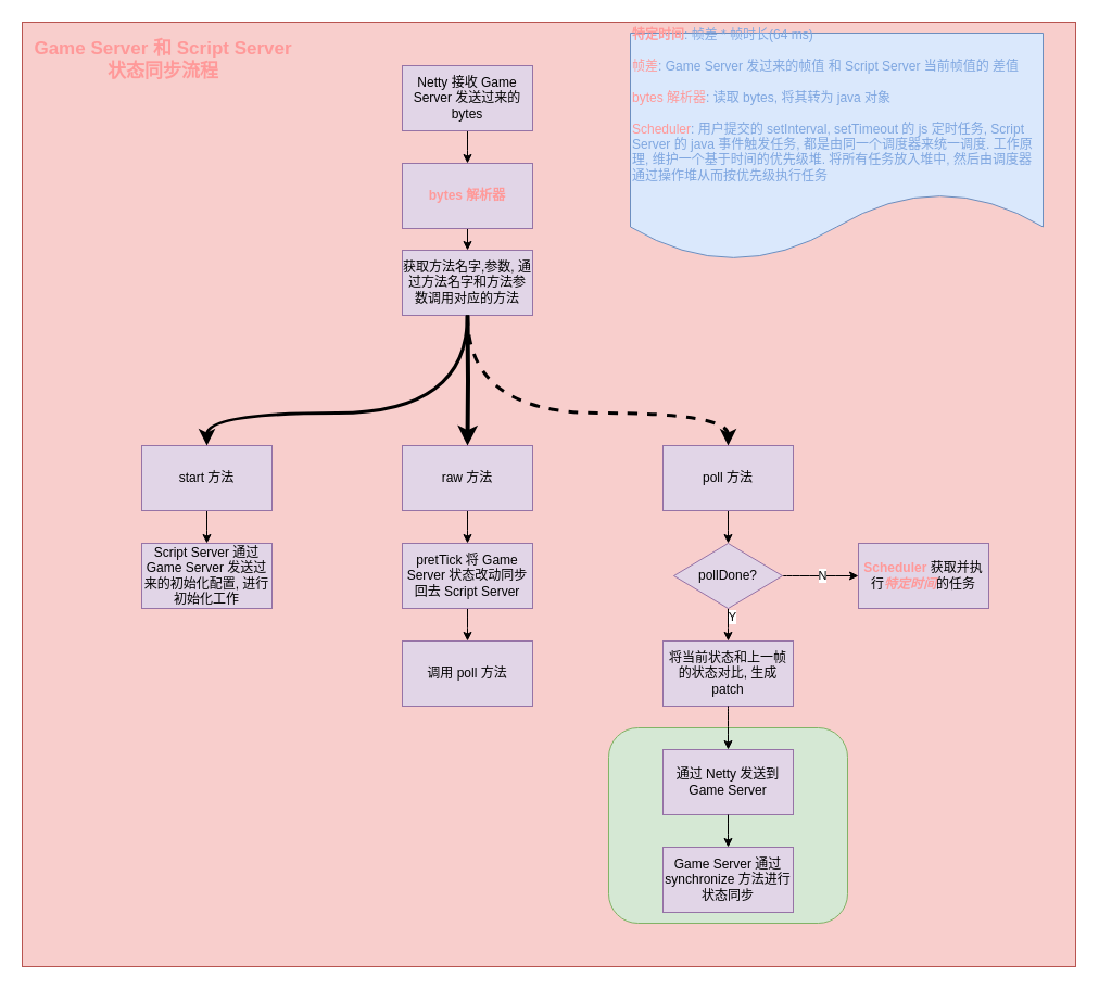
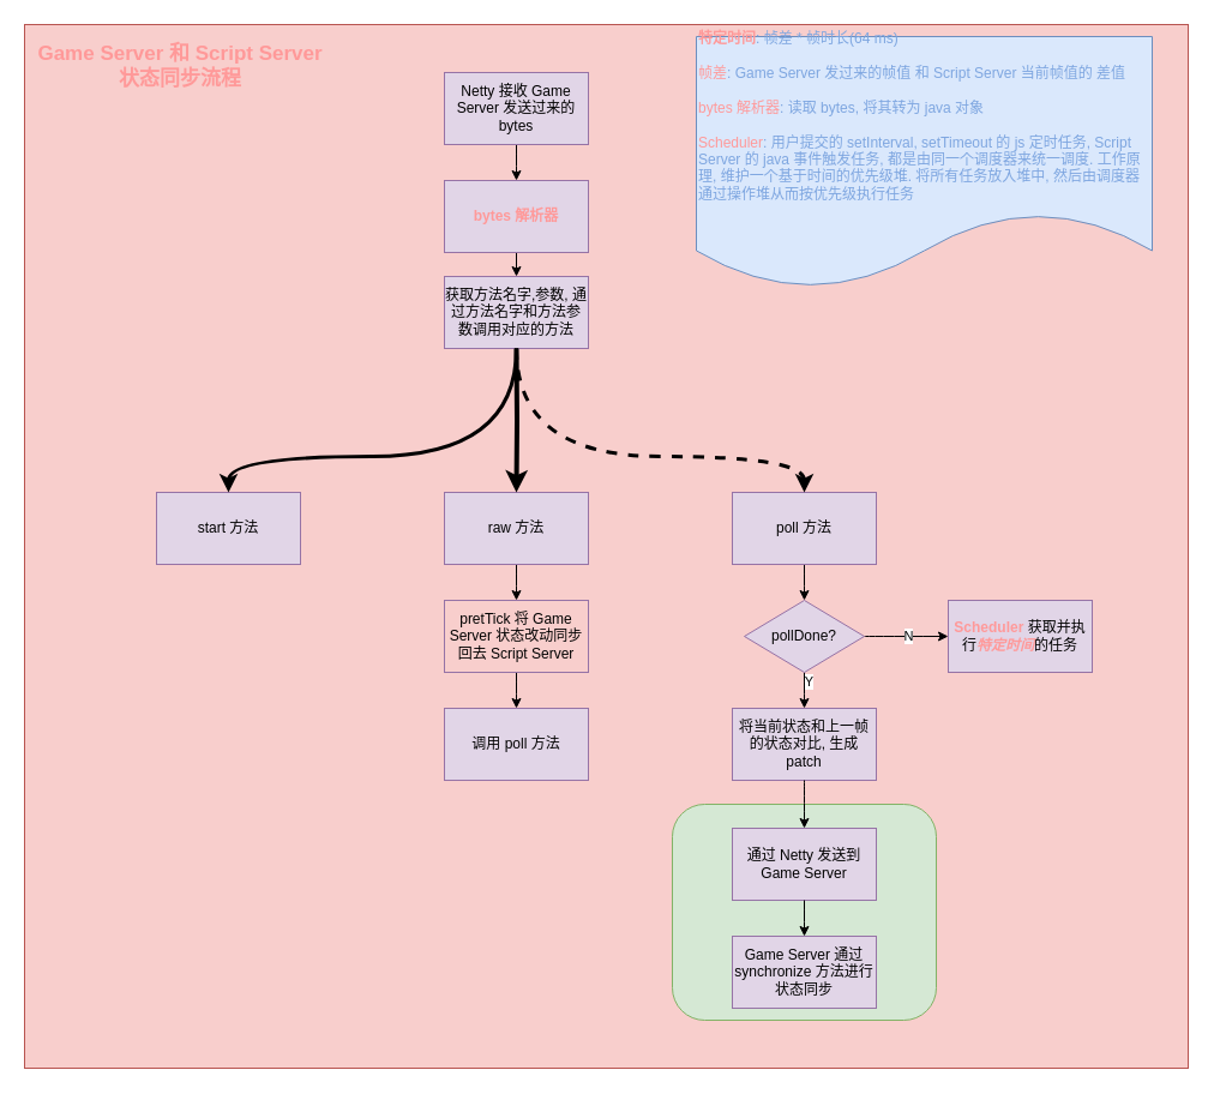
  <mxCell id="0" />
  <mxCell id="1" parent="0" />
  <mxCell id="2" value="" style="rounded=0;whiteSpace=wrap;html=1;fillColor=#f8cecc;strokeColor=#b85450;" vertex="1" parent="1"><mxGeometry x="20" y="20" width="970" height="870" as="geometry" /></mxCell>
  <mxCell id="3" value="" style="edgeStyle=orthogonalEdgeStyle;curved=1;orthogonalLoop=1;jettySize=auto;html=1;fontColor=#000000;strokeColor=#000000;strokeWidth=1;" edge="1" parent="1" source="28" target="24"><mxGeometry relative="1" as="geometry" /></mxCell>
  <mxCell id="4" value="" style="edgeStyle=orthogonalEdgeStyle;curved=1;orthogonalLoop=1;jettySize=auto;html=1;fontColor=#CCCCCC;strokeColor=#000000;strokeWidth=1;" edge="1" parent="1" source="5" target="12"><mxGeometry relative="1" as="geometry" /></mxCell>
  <mxCell id="5" value="raw 方法" style="rounded=0;whiteSpace=wrap;html=1;fillColor=#e1d5e7;strokeColor=#9673a6;" vertex="1" parent="1"><mxGeometry x="370" y="410" width="120" height="60" as="geometry" /></mxCell>
- <mxCell id="6" value="" style="edgeStyle=orthogonalEdgeStyle;curved=1;orthogonalLoop=1;jettySize=auto;html=1;fontColor=#000000;strokeColor=#000000;strokeWidth=1;" edge="1" parent="1" source="7" target="10"><mxGeometry relative="1" as="geometry" /></mxCell>
  <mxCell id="7" value="start 方法" style="rounded=0;whiteSpace=wrap;html=1;fillColor=#e1d5e7;strokeColor=#9673a6;" vertex="1" parent="1"><mxGeometry x="130" y="410" width="120" height="60" as="geometry" /></mxCell>
  <mxCell id="8" value="" style="edgeStyle=orthogonalEdgeStyle;curved=1;orthogonalLoop=1;jettySize=auto;html=1;fontColor=#CCCCCC;strokeColor=#000000;strokeWidth=1;" edge="1" parent="1" source="9" target="18"><mxGeometry relative="1" as="geometry" /></mxCell>
  <mxCell id="9" value="poll 方法" style="rounded=0;whiteSpace=wrap;html=1;fillColor=#e1d5e7;strokeColor=#9673a6;" vertex="1" parent="1"><mxGeometry x="610" y="410" width="120" height="60" as="geometry" /></mxCell>
- <mxCell id="10" value="&lt;span style=&quot;text-align: left&quot;&gt;Script Server 通过 Game Server 发送过来的初始化配置, 进行初始化工作&lt;/span&gt;" style="rounded=0;whiteSpace=wrap;html=1;fillColor=#e1d5e7;strokeColor=#9673a6;" vertex="1" parent="1"><mxGeometry x="130" y="500" width="120" height="60" as="geometry" /></mxCell>
  <mxCell id="11" value="" style="edgeStyle=orthogonalEdgeStyle;curved=1;orthogonalLoop=1;jettySize=auto;html=1;fontColor=#CCCCCC;strokeColor=#000000;strokeWidth=1;" edge="1" parent="1" source="12" target="13"><mxGeometry relative="1" as="geometry" /></mxCell>
- <mxCell id="12" value="pretTick 将 Game Server 状态改动同步回去 Script Server" style="rounded=0;whiteSpace=wrap;html=1;fillColor=#e1d5e7;strokeColor=#9673a6;" vertex="1" parent="1"><mxGeometry x="370" y="500" width="120" height="60" as="geometry" /></mxCell>
+ <mxCell id="12" value="pretTick 将 Game Server 状态改动同步回去 Script Server" style="rounded=0;whiteSpace=wrap;html=1;fillColor=#f8cecc;strokeColor=#9673a6;" vertex="1" parent="1"><mxGeometry x="370" y="500" width="120" height="60" as="geometry" /></mxCell>
  <mxCell id="13" value="调用 poll 方法" style="rounded=0;whiteSpace=wrap;html=1;fillColor=#e1d5e7;strokeColor=#9673a6;" vertex="1" parent="1"><mxGeometry x="370" y="590" width="120" height="60" as="geometry" /></mxCell>
  <mxCell id="14" value="" style="edgeStyle=orthogonalEdgeStyle;curved=1;orthogonalLoop=1;jettySize=auto;html=1;fontColor=#CCCCCC;strokeColor=#000000;strokeWidth=1;" edge="1" parent="1" source="18" target="20"><mxGeometry relative="1" as="geometry" /></mxCell>
  <mxCell id="15" value="Y" style="edgeLabel;html=1;align=center;verticalAlign=middle;resizable=0;points=[];fontColor=#000000;" vertex="1" connectable="0" parent="14"><mxGeometry x="-0.74" y="3" relative="1" as="geometry"><mxPoint as="offset" /></mxGeometry></mxCell>
  <mxCell id="16" value="" style="edgeStyle=orthogonalEdgeStyle;curved=1;orthogonalLoop=1;jettySize=auto;html=1;fontColor=#CCCCCC;strokeColor=#000000;strokeWidth=1;" edge="1" parent="1" source="18" target="19"><mxGeometry relative="1" as="geometry" /></mxCell>
  <mxCell id="17" value="N" style="edgeLabel;html=1;align=center;verticalAlign=middle;resizable=0;points=[];fontColor=#000000;" vertex="1" connectable="0" parent="16"><mxGeometry x="0.029" y="2" relative="1" as="geometry"><mxPoint y="1" as="offset" /></mxGeometry></mxCell>
  <mxCell id="18" value="pollDone?" style="rhombus;whiteSpace=wrap;html=1;fillColor=#e1d5e7;strokeColor=#9673a6;" vertex="1" parent="1"><mxGeometry x="620" y="500" width="100" height="60" as="geometry" /></mxCell>
  <mxCell id="19" value="&lt;font color=&quot;#ff9999&quot;&gt;&lt;b&gt;Scheduler&lt;/b&gt;&lt;/font&gt; 获取并执行&lt;i&gt;&lt;b&gt;&lt;font color=&quot;#ff9999&quot;&gt;特定时间&lt;/font&gt;&lt;/b&gt;&lt;/i&gt;的任务" style="rounded=0;whiteSpace=wrap;html=1;fillColor=#e1d5e7;strokeColor=#9673a6;" vertex="1" parent="1"><mxGeometry x="790" y="500" width="120" height="60" as="geometry" /></mxCell>
  <mxCell id="20" value="将当前状态和上一帧的状态对比, 生成 patch" style="rounded=0;whiteSpace=wrap;html=1;fillColor=#e1d5e7;strokeColor=#9673a6;" vertex="1" parent="1"><mxGeometry x="610" y="590" width="120" height="60" as="geometry" /></mxCell>
  <mxCell id="21" value="&lt;font color=&quot;#ff9999&quot;&gt;&lt;b&gt;特定时间&lt;/b&gt;&lt;/font&gt;&lt;font color=&quot;#7ea6e0&quot;&gt;: 帧差 * 帧时长(64 ms)&lt;/font&gt;&lt;br&gt;&lt;br&gt;&lt;font color=&quot;#ff9999&quot;&gt;帧差&lt;/font&gt;&lt;font color=&quot;#7ea6e0&quot;&gt;: Game Server 发过来的帧值 和 Script Server 当前帧值的 差值&lt;/font&gt;&lt;br&gt;&lt;br&gt;&lt;font color=&quot;#ff9999&quot;&gt;bytes 解析器&lt;/font&gt;&lt;font color=&quot;#7ea6e0&quot;&gt;: 读取 bytes, 将其转为 java 对象&lt;/font&gt;&lt;br&gt;&lt;br&gt;&lt;font color=&quot;#ff9999&quot;&gt;Scheduler&lt;/font&gt;&lt;font color=&quot;#7ea6e0&quot;&gt;: 用户提交的 setInterval, setTimeout 的 js 定时任务, Script Server 的 java 事件触发任务, 都是由同一个调度器来统一调度. 工作原理, 维护一个基于时间的优先级堆. 将所有任务放入堆中, 然后由调度器通过操作堆从而按优先级执行任务&lt;br&gt;&lt;br&gt;&lt;/font&gt;" style="shape=document;whiteSpace=wrap;html=1;boundedLbl=1;fillColor=#dae8fc;strokeColor=#6c8ebf;align=left;" vertex="1" parent="1"><mxGeometry x="580" y="30" width="380" height="210" as="geometry" /></mxCell>
  <mxCell id="22" value="获取方法名字,参数, 通过方法名字和方法参数调用对应的方法" style="rounded=0;whiteSpace=wrap;html=1;fillColor=#e1d5e7;strokeColor=#9673a6;" vertex="1" parent="1"><mxGeometry x="370" y="230" width="120" height="60" as="geometry" /></mxCell>
  <mxCell id="23" value="" style="edgeStyle=orthogonalEdgeStyle;curved=1;orthogonalLoop=1;jettySize=auto;html=1;fontColor=#000000;strokeColor=#000000;strokeWidth=1;" edge="1" parent="1" source="24" target="22"><mxGeometry relative="1" as="geometry" /></mxCell>
  <mxCell id="24" value="&lt;font color=&quot;#ff9999&quot;&gt;&lt;b&gt;bytes 解析器&lt;/b&gt;&lt;/font&gt;" style="rounded=0;whiteSpace=wrap;html=1;fillColor=#e1d5e7;strokeColor=#9673a6;" vertex="1" parent="1"><mxGeometry x="370" y="150" width="120" height="60" as="geometry" /></mxCell>
  <mxCell id="25" value="" style="edgeStyle=orthogonalEdgeStyle;rounded=0;orthogonalLoop=1;jettySize=auto;html=1;fontColor=#CCCCCC;strokeColor=#000000;strokeWidth=4;" edge="1" parent="1" target="5"><mxGeometry relative="1" as="geometry"><mxPoint x="430" y="290" as="sourcePoint" /></mxGeometry></mxCell>
  <mxCell id="26" value="" style="edgeStyle=orthogonalEdgeStyle;orthogonalLoop=1;jettySize=auto;html=1;fontColor=#CCCCCC;strokeColor=#000000;entryX=0.5;entryY=0;entryDx=0;entryDy=0;curved=1;strokeWidth=3;exitX=0.5;exitY=1;exitDx=0;exitDy=0;" edge="1" parent="1" source="22" target="7"><mxGeometry relative="1" as="geometry"><mxPoint x="450" y="290" as="sourcePoint" /><mxPoint x="450" y="410" as="targetPoint" /><Array as="points"><mxPoint x="430" y="380" /><mxPoint x="190" y="380" /></Array></mxGeometry></mxCell>
  <mxCell id="27" value="" style="edgeStyle=orthogonalEdgeStyle;orthogonalLoop=1;jettySize=auto;html=1;fontColor=#CCCCCC;strokeColor=#000000;entryX=0.5;entryY=0;entryDx=0;entryDy=0;exitX=0.5;exitY=1;exitDx=0;exitDy=0;curved=1;strokeWidth=3;dashed=1;" edge="1" parent="1" source="22" target="9"><mxGeometry relative="1" as="geometry"><mxPoint x="430" y="340" as="sourcePoint" /><mxPoint x="430" y="410" as="targetPoint" /><Array as="points"><mxPoint x="430" y="380" /><mxPoint x="670" y="380" /></Array></mxGeometry></mxCell>
  <mxCell id="28" value="Netty 接收 Game Server 发送过来的 bytes" style="rounded=0;whiteSpace=wrap;html=1;fillColor=#e1d5e7;strokeColor=#9673a6;" vertex="1" parent="1"><mxGeometry x="370" y="60" width="120" height="60" as="geometry" /></mxCell>
  <mxCell id="29" value="" style="rounded=1;whiteSpace=wrap;html=1;fillColor=#d5e8d4;strokeColor=#82b366;" vertex="1" parent="1"><mxGeometry x="560" y="670" width="220" height="180" as="geometry" /></mxCell>
  <mxCell id="30" value="通过 Netty 发送到 Game Server" style="rounded=0;whiteSpace=wrap;html=1;fillColor=#e1d5e7;strokeColor=#9673a6;" vertex="1" parent="1"><mxGeometry x="610" y="690" width="120" height="60" as="geometry" /></mxCell>
  <mxCell id="31" value="Game Server 通过 synchronize 方法进行状态同步" style="rounded=0;whiteSpace=wrap;html=1;fillColor=#e1d5e7;strokeColor=#9673a6;" vertex="1" parent="1"><mxGeometry x="610" y="780" width="120" height="60" as="geometry" /></mxCell>
  <mxCell id="32" value="" style="edgeStyle=orthogonalEdgeStyle;curved=1;orthogonalLoop=1;jettySize=auto;html=1;fontColor=#CCCCCC;strokeColor=#000000;strokeWidth=1;" edge="1" parent="1" source="20" target="30"><mxGeometry relative="1" as="geometry" /></mxCell>
  <mxCell id="33" value="" style="edgeStyle=orthogonalEdgeStyle;curved=1;orthogonalLoop=1;jettySize=auto;html=1;fontColor=#000000;strokeColor=#000000;strokeWidth=1;" edge="1" parent="1" source="30" target="31"><mxGeometry relative="1" as="geometry" /></mxCell>
  <mxCell id="34" value="&lt;font style=&quot;font-size: 17px&quot;&gt;&lt;b&gt;Game Server 和 Script Server 状态同步流程&lt;/b&gt;&lt;/font&gt;" style="text;html=1;strokeColor=none;fillColor=none;align=center;verticalAlign=middle;whiteSpace=wrap;rounded=0;fontColor=#FF9999;strokeWidth=4;" vertex="1" parent="1"><mxGeometry y="40" width="240" height="30" as="geometry" x="30" /></mxCell>
